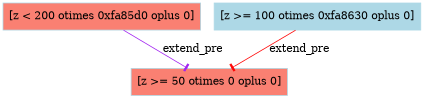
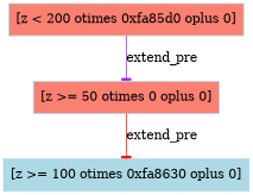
  digraph {
    node [color=lightblue fillcolor=salmon shape=box style=filled]
    edge [arrowhead=tee]
    n1 [label="[z < 200 otimes 0xfa85d0 oplus 0]"]
    n2 [label="[z >= 50 otimes 0 oplus 0]"]
    n3 [fillcolor=lightblue label="[z >= 100 otimes 0xfa8630 oplus 0]"]
    n1 -> n2 [color=purple label=extend_pre]
-   n3 -> n2 [color=red label=extend_pre]
+   n2 -> n3 [color=red label=extend_pre]
  }
